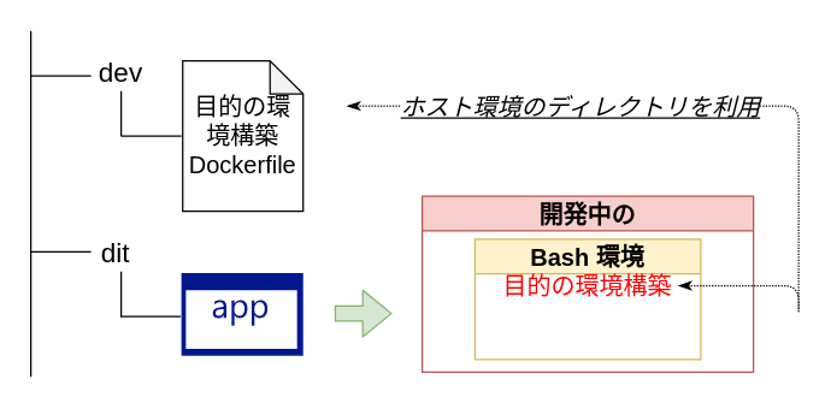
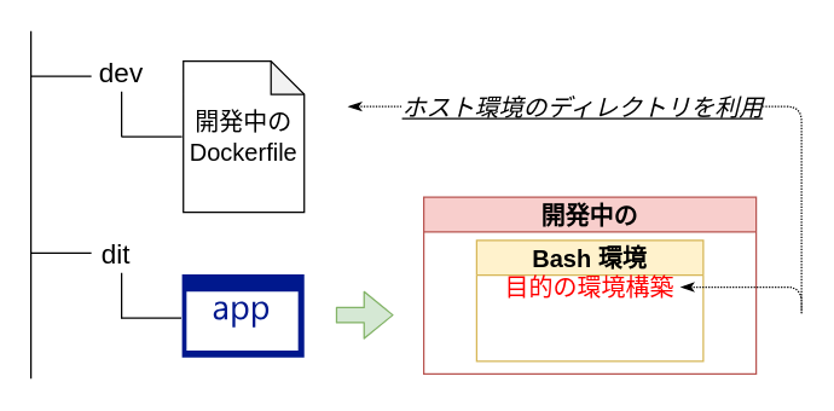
  <mxCell id="0" />
  <mxCell id="1" parent="0" />
  <mxCell id="2" value="" style="endArrow=none;html=1;" parent="1" edge="1"><mxGeometry width="50" height="50" relative="1" as="geometry"><mxPoint x="20" y="250" as="sourcePoint" /><mxPoint x="20" y="20" as="targetPoint" /></mxGeometry></mxCell>
  <mxCell id="3" value="" style="endArrow=none;html=1;" parent="1" edge="1"><mxGeometry width="50" height="50" relative="1" as="geometry"><mxPoint x="20" y="50" as="sourcePoint" /><mxPoint x="60" y="50" as="targetPoint" /></mxGeometry></mxCell>
  <mxCell id="4" value="" style="endArrow=none;html=1;" parent="1" edge="1"><mxGeometry width="50" height="50" relative="1" as="geometry"><mxPoint x="20" y="167" as="sourcePoint" /><mxPoint x="60" y="167" as="targetPoint" /></mxGeometry></mxCell>
  <mxCell id="5" value="&lt;div style=&quot;text-align: left;&quot;&gt;&lt;span style=&quot;font-size: 18px; background-color: initial;&quot;&gt;dev&lt;/span&gt;&lt;/div&gt;" style="text;html=1;strokeColor=none;fillColor=none;align=center;verticalAlign=middle;whiteSpace=wrap;rounded=0;" parent="1" vertex="1"><mxGeometry x="65" y="40" width="30" height="15" as="geometry" /></mxCell>
  <mxCell id="6" value="" style="endArrow=none;html=1;fontSize=16;" parent="1" edge="1"><mxGeometry width="50" height="50" relative="1" as="geometry"><mxPoint x="80" y="90" as="sourcePoint" /><mxPoint x="80" y="60" as="targetPoint" /></mxGeometry></mxCell>
  <mxCell id="7" value="" style="endArrow=none;html=1;" parent="1" edge="1"><mxGeometry width="50" height="50" relative="1" as="geometry"><mxPoint x="80" y="90" as="sourcePoint" /><mxPoint x="120" y="90" as="targetPoint" /></mxGeometry></mxCell>
  <mxCell id="8" value="" style="endArrow=none;html=1;fontSize=16;" parent="1" edge="1"><mxGeometry width="50" height="50" relative="1" as="geometry"><mxPoint x="80" y="210" as="sourcePoint" /><mxPoint x="80" y="180" as="targetPoint" /></mxGeometry></mxCell>
  <mxCell id="9" value="" style="endArrow=none;html=1;" parent="1" edge="1"><mxGeometry width="50" height="50" relative="1" as="geometry"><mxPoint x="79.5" y="210" as="sourcePoint" /><mxPoint x="119.5" y="210" as="targetPoint" /></mxGeometry></mxCell>
  <mxCell id="10" value="" style="sketch=0;aspect=fixed;pointerEvents=1;shadow=0;dashed=0;html=1;strokeColor=none;labelPosition=center;verticalLabelPosition=bottom;verticalAlign=top;align=center;fillColor=#00188D;shape=mxgraph.mscae.enterprise.application;fontSize=16;" parent="1" vertex="1"><mxGeometry x="120" y="181" width="80.88" height="55" as="geometry" /></mxCell>
  <mxCell id="11" value="開発中の" style="swimlane;strokeColor=#b85450;fontSize=16;fillColor=#f8cecc;" parent="1" vertex="1"><mxGeometry x="280" y="130" width="220" height="117" as="geometry" /></mxCell>
  <mxCell id="12" value="Bash 環境" style="swimlane;strokeColor=#d6b656;fontSize=16;fillColor=#fff2cc;" parent="11" vertex="1"><mxGeometry x="35" y="28.5" width="150" height="80" as="geometry" /></mxCell>
  <mxCell id="13" value="目的の環境構築" style="text;html=1;strokeColor=none;fillColor=none;align=center;verticalAlign=middle;whiteSpace=wrap;rounded=0;fontSize=16;fontColor=#FF0000;" parent="12" vertex="1"><mxGeometry x="15" y="16" width="120" height="30" as="geometry" /></mxCell>
  <mxCell id="14" value="" style="shape=flexArrow;endArrow=classic;html=1;fontSize=16;fillColor=#d5e8d4;strokeColor=#82b366;" parent="1" edge="1"><mxGeometry width="50" height="50" relative="1" as="geometry"><mxPoint x="221.76" y="208" as="sourcePoint" /><mxPoint x="260" y="208" as="targetPoint" /></mxGeometry></mxCell>
  <mxCell id="15" style="edgeStyle=orthogonalEdgeStyle;html=1;dashed=1;dashPattern=1 1;fontSize=14;startArrow=classicThin;startFill=1;endArrow=classicThin;endFill=1;" parent="1" source="13" edge="1"><mxGeometry relative="1" as="geometry"><mxPoint x="230" y="70" as="targetPoint" /><Array as="points"><mxPoint x="530" y="210" /><mxPoint x="530" y="70" /><mxPoint x="250" y="70" /></Array></mxGeometry></mxCell>
  <mxCell id="16" value="&lt;font style=&quot;&quot;&gt;&lt;font size=&quot;1&quot; style=&quot;&quot;&gt;&lt;i style=&quot;&quot;&gt;&lt;u style=&quot;font-size: 16px;&quot;&gt;ホスト環境のディレクトリを利用&lt;/u&gt;&lt;/i&gt;&lt;/font&gt;&lt;br&gt;&lt;/font&gt;" style="edgeLabel;html=1;align=center;verticalAlign=middle;resizable=0;points=[];fontSize=14;" parent="15" vertex="1" connectable="0"><mxGeometry x="0.609" relative="1" as="geometry"><mxPoint x="49" as="offset" /></mxGeometry></mxCell>
  <mxCell id="17" value="&lt;div style=&quot;&quot;&gt;&lt;span style=&quot;font-size: 18px; background-color: initial;&quot;&gt;dit&lt;/span&gt;&lt;/div&gt;" style="text;html=1;strokeColor=none;fillColor=none;align=left;verticalAlign=middle;whiteSpace=wrap;rounded=0;" parent="1" vertex="1"><mxGeometry x="65" y="160" width="25" height="15" as="geometry" /></mxCell>
- <mxCell id="18" value="&lt;font style=&quot;font-size: 16px;&quot;&gt;目的の環境構築&lt;br&gt;Dockerfile&lt;/font&gt;" style="shape=note;whiteSpace=wrap;html=1;backgroundOutline=1;darkOpacity=0.05;size=22;" parent="1" vertex="1"><mxGeometry x="120.88" y="40" width="80" height="100" as="geometry" /></mxCell>
+ <mxCell id="18" value="&lt;font style=&quot;font-size: 16px;&quot;&gt;開発中の&lt;br&gt;Dockerfile&lt;/font&gt;" style="shape=note;whiteSpace=wrap;html=1;backgroundOutline=1;darkOpacity=0.05;size=22;" parent="1" vertex="1"><mxGeometry x="120.88" y="40" width="80" height="100" as="geometry" /></mxCell>
